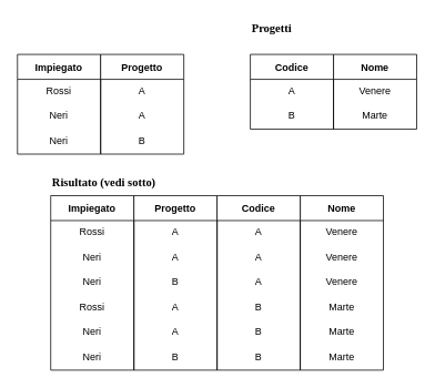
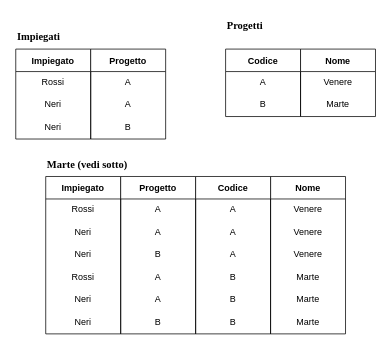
  <mxCell id="0" />
  <mxCell id="1" parent="0" />
  <mxCell id="2" value="Impiegato" style="swimlane;startSize=30;fontStyle=1" parent="1" vertex="1"><mxGeometry x="20" y="65" width="100" height="120" as="geometry" /></mxCell>
  <mxCell id="3" value="Rossi" style="text;strokeColor=none;fillColor=none;spacingLeft=4;spacingRight=4;overflow=hidden;rotatable=0;points=[[0,0.5],[1,0.5]];portConstraint=eastwest;fontSize=12;align=center;" parent="2" vertex="1"><mxGeometry y="30" width="100" height="30" as="geometry" /></mxCell>
  <mxCell id="4" value="Neri" style="text;strokeColor=none;fillColor=none;spacingLeft=4;spacingRight=4;overflow=hidden;rotatable=0;points=[[0,0.5],[1,0.5]];portConstraint=eastwest;fontSize=12;align=center;" parent="2" vertex="1"><mxGeometry y="60" width="100" height="30" as="geometry" /></mxCell>
  <mxCell id="5" value="Neri" style="text;strokeColor=none;fillColor=none;spacingLeft=4;spacingRight=4;overflow=hidden;rotatable=0;points=[[0,0.5],[1,0.5]];portConstraint=eastwest;fontSize=12;align=center;" parent="2" vertex="1"><mxGeometry y="90" width="100" height="30" as="geometry" /></mxCell>
  <mxCell id="6" value="Progetto" style="swimlane;startSize=30;" parent="1" vertex="1"><mxGeometry x="120" y="65" width="100" height="120" as="geometry" /></mxCell>
  <mxCell id="7" value="A" style="text;strokeColor=none;fillColor=none;spacingLeft=4;spacingRight=4;overflow=hidden;rotatable=0;points=[[0,0.5],[1,0.5]];portConstraint=eastwest;fontSize=12;align=center;" parent="6" vertex="1"><mxGeometry y="30" width="100" height="30" as="geometry" /></mxCell>
  <mxCell id="8" value="A" style="text;strokeColor=none;fillColor=none;spacingLeft=4;spacingRight=4;overflow=hidden;rotatable=0;points=[[0,0.5],[1,0.5]];portConstraint=eastwest;fontSize=12;align=center;" parent="6" vertex="1"><mxGeometry y="60" width="100" height="30" as="geometry" /></mxCell>
  <mxCell id="9" value="B" style="text;strokeColor=none;fillColor=none;spacingLeft=4;spacingRight=4;overflow=hidden;rotatable=0;points=[[0,0.5],[1,0.5]];portConstraint=eastwest;fontSize=12;align=center;" parent="6" vertex="1"><mxGeometry y="90" width="100" height="30" as="geometry" /></mxCell>
+ <mxCell id="10" value="Impiegati" style="text;html=1;align=left;verticalAlign=middle;resizable=0;points=[];autosize=1;strokeColor=none;fillColor=none;fontStyle=1;fontFamily=Times New Roman;fontSize=14;" parent="1" vertex="1"><mxGeometry x="20" y="35" width="80" height="30" as="geometry" /></mxCell>
  <mxCell id="11" value="Codice" style="swimlane;startSize=30;fontStyle=1" parent="1" vertex="1"><mxGeometry x="300" y="65" width="100" height="90" as="geometry" /></mxCell>
  <mxCell id="12" value="A" style="text;strokeColor=none;fillColor=none;spacingLeft=4;spacingRight=4;overflow=hidden;rotatable=0;points=[[0,0.5],[1,0.5]];portConstraint=eastwest;fontSize=12;align=center;" parent="11" vertex="1"><mxGeometry y="30" width="100" height="30" as="geometry" /></mxCell>
  <mxCell id="13" value="B" style="text;strokeColor=none;fillColor=none;spacingLeft=4;spacingRight=4;overflow=hidden;rotatable=0;points=[[0,0.5],[1,0.5]];portConstraint=eastwest;fontSize=12;align=center;" parent="11" vertex="1"><mxGeometry y="60" width="100" height="30" as="geometry" /></mxCell>
  <mxCell id="14" value="Nome" style="swimlane;startSize=30;fontStyle=1" parent="1" vertex="1"><mxGeometry x="400" y="65" width="100" height="90" as="geometry" /></mxCell>
  <mxCell id="15" value="Venere" style="text;strokeColor=none;fillColor=none;spacingLeft=4;spacingRight=4;overflow=hidden;rotatable=0;points=[[0,0.5],[1,0.5]];portConstraint=eastwest;fontSize=12;align=center;" parent="14" vertex="1"><mxGeometry y="30" width="100" height="30" as="geometry" /></mxCell>
  <mxCell id="16" value="Marte" style="text;strokeColor=none;fillColor=none;spacingLeft=4;spacingRight=4;overflow=hidden;rotatable=0;points=[[0,0.5],[1,0.5]];portConstraint=eastwest;fontSize=12;align=center;" parent="14" vertex="1"><mxGeometry y="60" width="100" height="30" as="geometry" /></mxCell>
  <mxCell id="17" value="Progetti" style="text;html=1;align=left;verticalAlign=middle;resizable=0;points=[];autosize=1;strokeColor=none;fillColor=none;fontStyle=1;fontFamily=Times New Roman;fontSize=14;" parent="1" vertex="1"><mxGeometry x="300" y="20" width="70" height="30" as="geometry" /></mxCell>
- <mxCell id="18" value="Risultato (vedi sotto)" style="text;html=1;align=left;verticalAlign=middle;resizable=0;points=[];autosize=1;strokeColor=none;fillColor=none;fontStyle=1;fontFamily=Times New Roman;fontSize=14;" parent="1" vertex="1"><mxGeometry x="60" y="205" width="150" height="30" as="geometry" /></mxCell>
+ <mxCell id="18" value="Marte (vedi sotto)" style="text;html=1;align=left;verticalAlign=middle;resizable=0;points=[];autosize=1;strokeColor=none;fillColor=none;fontStyle=1;fontFamily=Times New Roman;fontSize=14;" parent="1" vertex="1"><mxGeometry x="60" y="205" width="150" height="30" as="geometry" /></mxCell>
  <mxCell id="19" value="Impiegato" style="swimlane;startSize=30;fontStyle=1" parent="1" vertex="1"><mxGeometry x="60" y="235" width="100" height="210" as="geometry" /></mxCell>
  <mxCell id="20" value="Rossi" style="text;strokeColor=none;fillColor=none;spacingLeft=4;spacingRight=4;overflow=hidden;rotatable=0;points=[[0,0.5],[1,0.5]];portConstraint=eastwest;fontSize=12;align=center;" parent="19" vertex="1"><mxGeometry y="30" width="100" height="30" as="geometry" /></mxCell>
  <mxCell id="21" value="Neri" style="text;strokeColor=none;fillColor=none;spacingLeft=4;spacingRight=4;overflow=hidden;rotatable=0;points=[[0,0.5],[1,0.5]];portConstraint=eastwest;fontSize=12;align=center;" parent="19" vertex="1"><mxGeometry y="60" width="100" height="30" as="geometry" /></mxCell>
  <mxCell id="22" value="Neri" style="text;strokeColor=none;fillColor=none;spacingLeft=4;spacingRight=4;overflow=hidden;rotatable=0;points=[[0,0.5],[1,0.5]];portConstraint=eastwest;fontSize=12;align=center;" parent="19" vertex="1"><mxGeometry y="90" width="100" height="30" as="geometry" /></mxCell>
  <mxCell id="23" value="A" style="text;strokeColor=none;fillColor=none;spacingLeft=4;spacingRight=4;overflow=hidden;rotatable=0;points=[[0,0.5],[1,0.5]];portConstraint=eastwest;fontSize=12;align=center;" parent="19" vertex="1"><mxGeometry x="100" y="30" width="100" height="30" as="geometry" /></mxCell>
  <mxCell id="24" value="A" style="text;strokeColor=none;fillColor=none;spacingLeft=4;spacingRight=4;overflow=hidden;rotatable=0;points=[[0,0.5],[1,0.5]];portConstraint=eastwest;fontSize=12;align=center;" parent="19" vertex="1"><mxGeometry x="100" y="60" width="100" height="30" as="geometry" /></mxCell>
  <mxCell id="25" value="B" style="text;strokeColor=none;fillColor=none;spacingLeft=4;spacingRight=4;overflow=hidden;rotatable=0;points=[[0,0.5],[1,0.5]];portConstraint=eastwest;fontSize=12;align=center;" parent="19" vertex="1"><mxGeometry x="100" y="90" width="100" height="30" as="geometry" /></mxCell>
  <mxCell id="26" value="Progetto" style="swimlane;startSize=30;" parent="1" vertex="1"><mxGeometry x="160" y="235" width="100" height="210" as="geometry" /></mxCell>
  <mxCell id="27" value="Nome" style="swimlane;startSize=30;" parent="1" vertex="1"><mxGeometry x="360" y="235" width="100" height="210" as="geometry" /></mxCell>
  <mxCell id="28" value="Venere" style="text;strokeColor=none;fillColor=none;spacingLeft=4;spacingRight=4;overflow=hidden;rotatable=0;points=[[0,0.5],[1,0.5]];portConstraint=eastwest;fontSize=12;align=center;" parent="27" vertex="1"><mxGeometry y="30" width="100" height="30" as="geometry" /></mxCell>
  <mxCell id="29" value="Venere" style="text;strokeColor=none;fillColor=none;spacingLeft=4;spacingRight=4;overflow=hidden;rotatable=0;points=[[0,0.5],[1,0.5]];portConstraint=eastwest;fontSize=12;align=center;" parent="27" vertex="1"><mxGeometry y="60" width="100" height="30" as="geometry" /></mxCell>
  <mxCell id="30" value="Venere" style="text;strokeColor=none;fillColor=none;spacingLeft=4;spacingRight=4;overflow=hidden;rotatable=0;points=[[0,0.5],[1,0.5]];portConstraint=eastwest;fontSize=12;align=center;" parent="27" vertex="1"><mxGeometry y="90" width="100" height="30" as="geometry" /></mxCell>
  <mxCell id="31" value="Marte" style="text;strokeColor=none;fillColor=none;spacingLeft=4;spacingRight=4;overflow=hidden;rotatable=0;points=[[0,0.5],[1,0.5]];portConstraint=eastwest;fontSize=12;align=center;" parent="27" vertex="1"><mxGeometry y="120" width="100" height="30" as="geometry" /></mxCell>
  <mxCell id="32" value="Marte" style="text;strokeColor=none;fillColor=none;spacingLeft=4;spacingRight=4;overflow=hidden;rotatable=0;points=[[0,0.5],[1,0.5]];portConstraint=eastwest;fontSize=12;align=center;" parent="27" vertex="1"><mxGeometry y="150" width="100" height="30" as="geometry" /></mxCell>
  <mxCell id="33" value="Marte" style="text;strokeColor=none;fillColor=none;spacingLeft=4;spacingRight=4;overflow=hidden;rotatable=0;points=[[0,0.5],[1,0.5]];portConstraint=eastwest;fontSize=12;align=center;" parent="27" vertex="1"><mxGeometry y="180" width="100" height="30" as="geometry" /></mxCell>
  <mxCell id="34" value="Rossi" style="text;strokeColor=none;fillColor=none;spacingLeft=4;spacingRight=4;overflow=hidden;rotatable=0;points=[[0,0.5],[1,0.5]];portConstraint=eastwest;fontSize=12;align=center;" parent="1" vertex="1"><mxGeometry x="60" y="355" width="100" height="30" as="geometry" /></mxCell>
  <mxCell id="35" value="Neri" style="text;strokeColor=none;fillColor=none;spacingLeft=4;spacingRight=4;overflow=hidden;rotatable=0;points=[[0,0.5],[1,0.5]];portConstraint=eastwest;fontSize=12;align=center;" parent="1" vertex="1"><mxGeometry x="60" y="385" width="100" height="30" as="geometry" /></mxCell>
  <mxCell id="36" value="Neri" style="text;strokeColor=none;fillColor=none;spacingLeft=4;spacingRight=4;overflow=hidden;rotatable=0;points=[[0,0.5],[1,0.5]];portConstraint=eastwest;fontSize=12;align=center;" parent="1" vertex="1"><mxGeometry x="60" y="415" width="100" height="30" as="geometry" /></mxCell>
  <mxCell id="37" value="A" style="text;strokeColor=none;fillColor=none;spacingLeft=4;spacingRight=4;overflow=hidden;rotatable=0;points=[[0,0.5],[1,0.5]];portConstraint=eastwest;fontSize=12;align=center;" parent="1" vertex="1"><mxGeometry x="160" y="355" width="100" height="30" as="geometry" /></mxCell>
  <mxCell id="38" value="A" style="text;strokeColor=none;fillColor=none;spacingLeft=4;spacingRight=4;overflow=hidden;rotatable=0;points=[[0,0.5],[1,0.5]];portConstraint=eastwest;fontSize=12;align=center;" parent="1" vertex="1"><mxGeometry x="160" y="385" width="100" height="30" as="geometry" /></mxCell>
  <mxCell id="39" value="B" style="text;strokeColor=none;fillColor=none;spacingLeft=4;spacingRight=4;overflow=hidden;rotatable=0;points=[[0,0.5],[1,0.5]];portConstraint=eastwest;fontSize=12;align=center;" parent="1" vertex="1"><mxGeometry x="160" y="415" width="100" height="30" as="geometry" /></mxCell>
  <mxCell id="40" value="Codice" style="swimlane;startSize=30;" parent="1" vertex="1"><mxGeometry x="260" y="235" width="100" height="210" as="geometry" /></mxCell>
  <mxCell id="41" value="A" style="text;strokeColor=none;fillColor=none;spacingLeft=4;spacingRight=4;overflow=hidden;rotatable=0;points=[[0,0.5],[1,0.5]];portConstraint=eastwest;fontSize=12;align=center;" parent="40" vertex="1"><mxGeometry y="30" width="100" height="30" as="geometry" /></mxCell>
  <mxCell id="42" value="A" style="text;strokeColor=none;fillColor=none;spacingLeft=4;spacingRight=4;overflow=hidden;rotatable=0;points=[[0,0.5],[1,0.5]];portConstraint=eastwest;fontSize=12;align=center;" parent="40" vertex="1"><mxGeometry y="60" width="100" height="30" as="geometry" /></mxCell>
  <mxCell id="43" value="A" style="text;strokeColor=none;fillColor=none;spacingLeft=4;spacingRight=4;overflow=hidden;rotatable=0;points=[[0,0.5],[1,0.5]];portConstraint=eastwest;fontSize=12;align=center;" parent="40" vertex="1"><mxGeometry y="90" width="100" height="30" as="geometry" /></mxCell>
  <mxCell id="44" value="B" style="text;strokeColor=none;fillColor=none;spacingLeft=4;spacingRight=4;overflow=hidden;rotatable=0;points=[[0,0.5],[1,0.5]];portConstraint=eastwest;fontSize=12;align=center;" parent="40" vertex="1"><mxGeometry y="120" width="100" height="30" as="geometry" /></mxCell>
  <mxCell id="45" value="B" style="text;strokeColor=none;fillColor=none;spacingLeft=4;spacingRight=4;overflow=hidden;rotatable=0;points=[[0,0.5],[1,0.5]];portConstraint=eastwest;fontSize=12;align=center;" parent="40" vertex="1"><mxGeometry y="150" width="100" height="30" as="geometry" /></mxCell>
  <mxCell id="46" value="B" style="text;strokeColor=none;fillColor=none;spacingLeft=4;spacingRight=4;overflow=hidden;rotatable=0;points=[[0,0.5],[1,0.5]];portConstraint=eastwest;fontSize=12;align=center;" parent="40" vertex="1"><mxGeometry y="180" width="100" height="30" as="geometry" /></mxCell>
